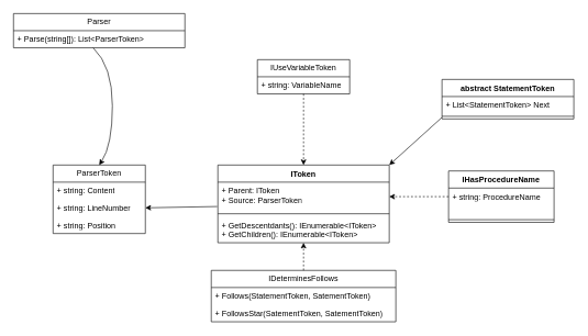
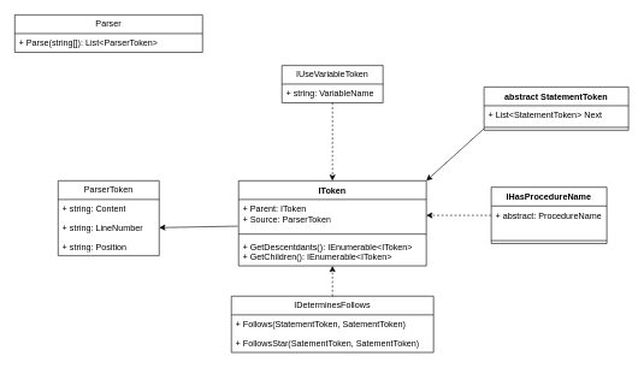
  <mxCell id="0" />
  <mxCell id="1" parent="0" />
  <mxCell id="2" value="&lt;div&gt;IToken&lt;/div&gt;" style="swimlane;fontStyle=1;align=center;verticalAlign=top;childLayout=stackLayout;horizontal=1;startSize=26;horizontalStack=0;resizeParent=1;resizeParentMax=0;resizeLast=0;collapsible=1;marginBottom=0;whiteSpace=wrap;html=1;" vertex="1" parent="1"><mxGeometry x="330" y="250" width="260" height="118" as="geometry" /></mxCell>
  <mxCell id="3" value="&lt;div&gt;+ Parent: IToken&lt;br&gt;&lt;/div&gt;&lt;div&gt;+ Source: ParserToken&lt;/div&gt;" style="text;strokeColor=none;fillColor=none;align=left;verticalAlign=top;spacingLeft=4;spacingRight=4;overflow=hidden;rotatable=0;points=[[0,0.5],[1,0.5]];portConstraint=eastwest;whiteSpace=wrap;html=1;" vertex="1" parent="2"><mxGeometry y="26" width="260" height="44" as="geometry" /></mxCell>
  <mxCell id="4" value="" style="line;strokeWidth=1;fillColor=none;align=left;verticalAlign=middle;spacingTop=-1;spacingLeft=3;spacingRight=3;rotatable=0;labelPosition=right;points=[];portConstraint=eastwest;strokeColor=inherit;" vertex="1" parent="2"><mxGeometry y="70" width="260" height="8" as="geometry" /></mxCell>
  <mxCell id="5" value="&lt;div&gt;+ GetDescentdants(): IEnumerable&amp;lt;IToken&amp;gt;&lt;/div&gt;&lt;div&gt;+ GetChildren(): IEnumerable&amp;lt;IToken&amp;gt;&lt;/div&gt;" style="text;strokeColor=none;fillColor=none;align=left;verticalAlign=top;spacingLeft=4;spacingRight=4;overflow=hidden;rotatable=0;points=[[0,0.5],[1,0.5]];portConstraint=eastwest;whiteSpace=wrap;html=1;" vertex="1" parent="2"><mxGeometry y="78" width="260" height="40" as="geometry" /></mxCell>
  <mxCell id="6" style="edgeStyle=orthogonalEdgeStyle;rounded=0;orthogonalLoop=1;jettySize=auto;html=1;exitX=0.5;exitY=0;exitDx=0;exitDy=0;entryX=0.5;entryY=1;entryDx=0;entryDy=0;dashed=1;" edge="1" parent="1" source="7" target="2"><mxGeometry relative="1" as="geometry" /></mxCell>
  <mxCell id="7" value="IDeterminesFollows" style="swimlane;fontStyle=0;childLayout=stackLayout;horizontal=1;startSize=26;fillColor=none;horizontalStack=0;resizeParent=1;resizeParentMax=0;resizeLast=0;collapsible=1;marginBottom=0;whiteSpace=wrap;html=1;" vertex="1" parent="1"><mxGeometry x="320" y="410" width="280" height="78" as="geometry" /></mxCell>
  <mxCell id="8" value="+ Follows(StatementToken, SatementToken)" style="text;strokeColor=none;fillColor=none;align=left;verticalAlign=top;spacingLeft=4;spacingRight=4;overflow=hidden;rotatable=0;points=[[0,0.5],[1,0.5]];portConstraint=eastwest;whiteSpace=wrap;html=1;" vertex="1" parent="7"><mxGeometry y="26" width="280" height="26" as="geometry" /></mxCell>
  <mxCell id="9" value="+ FollowsStar(SatementToken, SatementToken)" style="text;strokeColor=none;fillColor=none;align=left;verticalAlign=top;spacingLeft=4;spacingRight=4;overflow=hidden;rotatable=0;points=[[0,0.5],[1,0.5]];portConstraint=eastwest;whiteSpace=wrap;html=1;" vertex="1" parent="7"><mxGeometry y="52" width="280" height="26" as="geometry" /></mxCell>
  <mxCell id="10" style="edgeStyle=orthogonalEdgeStyle;rounded=0;orthogonalLoop=1;jettySize=auto;html=1;exitX=0;exitY=0.5;exitDx=0;exitDy=0;entryX=1;entryY=0.5;entryDx=0;entryDy=0;dashed=1;" edge="1" parent="1" source="11" target="3"><mxGeometry relative="1" as="geometry" /></mxCell>
  <mxCell id="11" value="IHasProcedureName" style="swimlane;fontStyle=1;align=center;verticalAlign=top;childLayout=stackLayout;horizontal=1;startSize=26;horizontalStack=0;resizeParent=1;resizeParentMax=0;resizeLast=0;collapsible=1;marginBottom=0;whiteSpace=wrap;html=1;" vertex="1" parent="1"><mxGeometry x="680" y="259" width="160" height="78" as="geometry" /></mxCell>
- <mxCell id="12" value="&lt;div&gt;+ string: ProcedureName&lt;/div&gt;" style="text;strokeColor=none;fillColor=none;align=left;verticalAlign=top;spacingLeft=4;spacingRight=4;overflow=hidden;rotatable=0;points=[[0,0.5],[1,0.5]];portConstraint=eastwest;whiteSpace=wrap;html=1;" vertex="1" parent="11"><mxGeometry y="26" width="160" height="44" as="geometry" /></mxCell>
+ <mxCell id="12" value="&lt;div&gt;+ abstract: ProcedureName&lt;/div&gt;" style="text;strokeColor=none;fillColor=none;align=left;verticalAlign=top;spacingLeft=4;spacingRight=4;overflow=hidden;rotatable=0;points=[[0,0.5],[1,0.5]];portConstraint=eastwest;whiteSpace=wrap;html=1;" vertex="1" parent="11"><mxGeometry y="26" width="160" height="44" as="geometry" /></mxCell>
  <mxCell id="13" value="" style="line;strokeWidth=1;fillColor=none;align=left;verticalAlign=middle;spacingTop=-1;spacingLeft=3;spacingRight=3;rotatable=0;labelPosition=right;points=[];portConstraint=eastwest;strokeColor=inherit;" vertex="1" parent="11"><mxGeometry y="70" width="160" height="8" as="geometry" /></mxCell>
  <mxCell id="14" value="&lt;div&gt;ParserToken&lt;/div&gt;" style="swimlane;fontStyle=0;childLayout=stackLayout;horizontal=1;startSize=26;fillColor=none;horizontalStack=0;resizeParent=1;resizeParentMax=0;resizeLast=0;collapsible=1;marginBottom=0;whiteSpace=wrap;html=1;" vertex="1" parent="1"><mxGeometry x="80" y="250" width="140" height="104" as="geometry" /></mxCell>
  <mxCell id="15" value="+ string: Content" style="text;strokeColor=none;fillColor=none;align=left;verticalAlign=top;spacingLeft=4;spacingRight=4;overflow=hidden;rotatable=0;points=[[0,0.5],[1,0.5]];portConstraint=eastwest;whiteSpace=wrap;html=1;" vertex="1" parent="14"><mxGeometry y="26" width="140" height="26" as="geometry" /></mxCell>
  <mxCell id="16" value="+ string: LineNumber" style="text;strokeColor=none;fillColor=none;align=left;verticalAlign=top;spacingLeft=4;spacingRight=4;overflow=hidden;rotatable=0;points=[[0,0.5],[1,0.5]];portConstraint=eastwest;whiteSpace=wrap;html=1;" vertex="1" parent="14"><mxGeometry y="52" width="140" height="26" as="geometry" /></mxCell>
  <mxCell id="17" value="+ string: Position" style="text;strokeColor=none;fillColor=none;align=left;verticalAlign=top;spacingLeft=4;spacingRight=4;overflow=hidden;rotatable=0;points=[[0,0.5],[1,0.5]];portConstraint=eastwest;whiteSpace=wrap;html=1;" vertex="1" parent="14"><mxGeometry y="78" width="140" height="26" as="geometry" /></mxCell>
  <mxCell id="18" value="Parser" style="swimlane;fontStyle=0;childLayout=stackLayout;horizontal=1;startSize=26;fillColor=none;horizontalStack=0;resizeParent=1;resizeParentMax=0;resizeLast=0;collapsible=1;marginBottom=0;whiteSpace=wrap;html=1;" vertex="1" parent="1"><mxGeometry x="20" y="20" width="260" height="52" as="geometry" /></mxCell>
  <mxCell id="19" value="&lt;div&gt;+ Parse(string[]): List&amp;lt;ParserToken&amp;gt;&lt;/div&gt;" style="text;strokeColor=none;fillColor=none;align=left;verticalAlign=top;spacingLeft=4;spacingRight=4;overflow=hidden;rotatable=0;points=[[0,0.5],[1,0.5]];portConstraint=eastwest;whiteSpace=wrap;html=1;" vertex="1" parent="18"><mxGeometry y="26" width="260" height="26" as="geometry" /></mxCell>
- <mxCell id="20" value="" style="curved=1;endArrow=classic;html=1;rounded=0;exitX=0.465;exitY=1;exitDx=0;exitDy=0;entryX=0.5;entryY=0;entryDx=0;entryDy=0;exitPerimeter=0;" edge="1" parent="1" source="19" target="14"><mxGeometry width="50" height="50" relative="1" as="geometry"><mxPoint x="580" y="320" as="sourcePoint" /><mxPoint x="630" y="270" as="targetPoint" /><Array as="points"><mxPoint x="170" y="100" /><mxPoint x="170" y="220" /></Array></mxGeometry></mxCell>
  <mxCell id="21" value="" style="endArrow=classic;html=1;rounded=0;entryX=1;entryY=0.5;entryDx=0;entryDy=0;exitX=-0.004;exitY=0.841;exitDx=0;exitDy=0;exitPerimeter=0;" edge="1" parent="1" source="3" target="16"><mxGeometry width="50" height="50" relative="1" as="geometry"><mxPoint x="580" y="350" as="sourcePoint" /><mxPoint x="630" y="300" as="targetPoint" /></mxGeometry></mxCell>
  <mxCell id="22" value="IUseVariableToken" style="swimlane;fontStyle=0;childLayout=stackLayout;horizontal=1;startSize=26;fillColor=none;horizontalStack=0;resizeParent=1;resizeParentMax=0;resizeLast=0;collapsible=1;marginBottom=0;whiteSpace=wrap;html=1;" vertex="1" parent="1"><mxGeometry x="390" y="90" width="140" height="52" as="geometry" /></mxCell>
  <mxCell id="23" value="+ string: VariableName" style="text;strokeColor=none;fillColor=none;align=left;verticalAlign=top;spacingLeft=4;spacingRight=4;overflow=hidden;rotatable=0;points=[[0,0.5],[1,0.5]];portConstraint=eastwest;whiteSpace=wrap;html=1;" vertex="1" parent="22"><mxGeometry y="26" width="140" height="26" as="geometry" /></mxCell>
  <mxCell id="24" style="edgeStyle=orthogonalEdgeStyle;rounded=0;orthogonalLoop=1;jettySize=auto;html=1;entryX=0.5;entryY=0;entryDx=0;entryDy=0;exitX=0.5;exitY=1;exitDx=0;exitDy=0;dashed=1;" edge="1" parent="1" source="22" target="2"><mxGeometry relative="1" as="geometry"><mxPoint x="510" y="140" as="sourcePoint" /><Array as="points" /></mxGeometry></mxCell>
  <mxCell id="25" value="abstract StatementToken" style="swimlane;fontStyle=1;align=center;verticalAlign=top;childLayout=stackLayout;horizontal=1;startSize=26;horizontalStack=0;resizeParent=1;resizeParentMax=0;resizeLast=0;collapsible=1;marginBottom=0;whiteSpace=wrap;html=1;" vertex="1" parent="1"><mxGeometry x="670" y="120" width="200" height="60" as="geometry" /></mxCell>
  <mxCell id="26" value="+ List&amp;lt;StatementToken&amp;gt; Next" style="text;strokeColor=none;fillColor=none;align=left;verticalAlign=top;spacingLeft=4;spacingRight=4;overflow=hidden;rotatable=0;points=[[0,0.5],[1,0.5]];portConstraint=eastwest;whiteSpace=wrap;html=1;" vertex="1" parent="25"><mxGeometry y="26" width="200" height="26" as="geometry" /></mxCell>
  <mxCell id="27" value="" style="line;strokeWidth=1;fillColor=none;align=left;verticalAlign=middle;spacingTop=-1;spacingLeft=3;spacingRight=3;rotatable=0;labelPosition=right;points=[];portConstraint=eastwest;strokeColor=inherit;" vertex="1" parent="25"><mxGeometry y="52" width="200" height="8" as="geometry" /></mxCell>
  <mxCell id="28" value="" style="endArrow=classic;html=1;rounded=0;entryX=1;entryY=0;entryDx=0;entryDy=0;exitX=0.013;exitY=1.077;exitDx=0;exitDy=0;exitPerimeter=0;" edge="1" parent="1" target="2"><mxGeometry width="50" height="50" relative="1" as="geometry"><mxPoint x="669.6" y="178.002" as="sourcePoint" /><mxPoint x="630" y="270" as="targetPoint" /></mxGeometry></mxCell>
